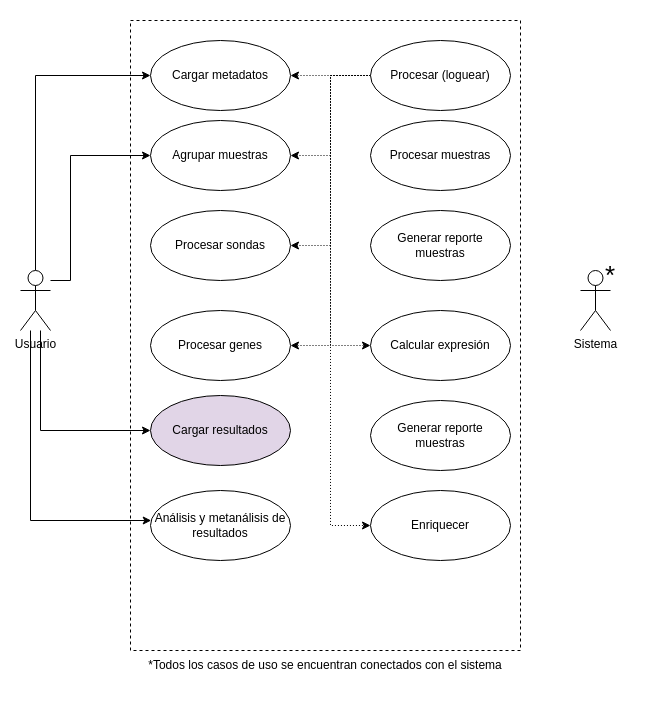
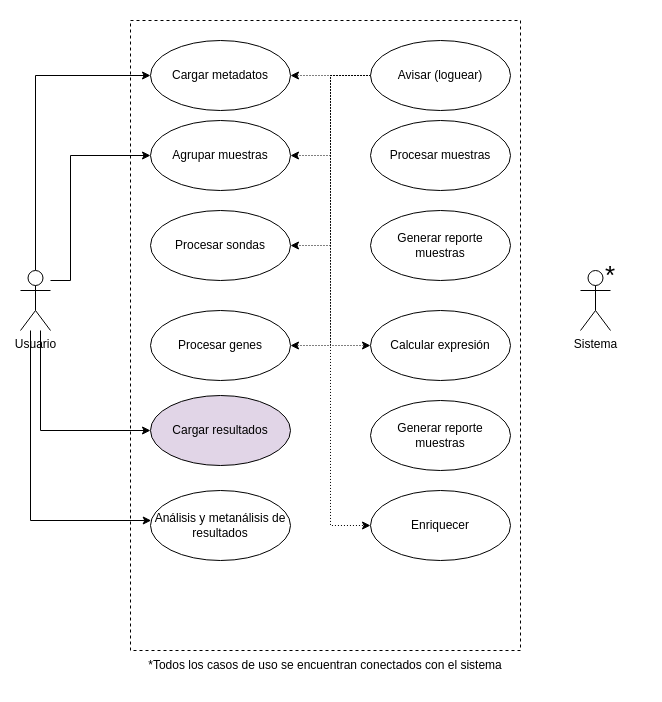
  <mxCell id="0" />
  <mxCell id="1" parent="0" />
  <mxCell id="2" value="" style="text;strokeColor=default;fillColor=none;align=left;verticalAlign=middle;spacingTop=-1;spacingLeft=4;spacingRight=4;rotatable=0;labelPosition=right;points=[];portConstraint=eastwest;strokeWidth=1;dashed=1;" vertex="1" parent="1"><mxGeometry x="130" y="20" width="390" height="630" as="geometry" /></mxCell>
  <mxCell id="3" style="edgeStyle=orthogonalEdgeStyle;rounded=0;orthogonalLoop=1;jettySize=auto;html=1;" edge="1" parent="1" source="7" target="8"><mxGeometry relative="1" as="geometry"><Array as="points"><mxPoint x="70" y="280" /><mxPoint x="70" y="155" /></Array></mxGeometry></mxCell>
  <mxCell id="4" style="edgeStyle=orthogonalEdgeStyle;rounded=0;orthogonalLoop=1;jettySize=auto;html=1;" edge="1" parent="1" source="7" target="28"><mxGeometry relative="1" as="geometry"><Array as="points"><mxPoint x="30" y="520" /></Array></mxGeometry></mxCell>
  <mxCell id="5" style="edgeStyle=orthogonalEdgeStyle;rounded=0;orthogonalLoop=1;jettySize=auto;html=1;" edge="1" parent="1" source="7" target="25"><mxGeometry relative="1" as="geometry"><Array as="points"><mxPoint x="35" y="75" /></Array></mxGeometry></mxCell>
  <mxCell id="6" style="edgeStyle=orthogonalEdgeStyle;rounded=0;orthogonalLoop=1;jettySize=auto;html=1;" edge="1" parent="1" source="7" target="26"><mxGeometry relative="1" as="geometry"><Array as="points"><mxPoint x="40" y="430" /></Array></mxGeometry></mxCell>
  <mxCell id="7" value="Usuario" style="shape=umlActor;verticalLabelPosition=bottom;verticalAlign=top;html=1;" vertex="1" parent="1"><mxGeometry x="20" y="270" width="30" height="60" as="geometry" /></mxCell>
  <mxCell id="8" value="Agrupar muestras" style="ellipse;whiteSpace=wrap;html=1;" vertex="1" parent="1"><mxGeometry x="150" y="120" width="140" height="70" as="geometry" /></mxCell>
  <mxCell id="9" value="Procesar muestras" style="ellipse;whiteSpace=wrap;html=1;" vertex="1" parent="1"><mxGeometry x="370" y="120" width="140" height="70" as="geometry" /></mxCell>
  <mxCell id="10" value="Sistema" style="shape=umlActor;verticalLabelPosition=bottom;verticalAlign=top;html=1;" vertex="1" parent="1"><mxGeometry x="580" y="270" width="30" height="60" as="geometry" /></mxCell>
  <mxCell id="11" value="Enriquecer" style="ellipse;whiteSpace=wrap;html=1;" vertex="1" parent="1"><mxGeometry x="370" y="490" width="140" height="70" as="geometry" /></mxCell>
  <mxCell id="12" style="edgeStyle=orthogonalEdgeStyle;rounded=0;orthogonalLoop=1;jettySize=auto;html=1;entryX=1;entryY=0.5;entryDx=0;entryDy=0;dashed=1;dashPattern=1 2;" edge="1" parent="1" source="18" target="8"><mxGeometry relative="1" as="geometry" /></mxCell>
  <mxCell id="13" style="edgeStyle=orthogonalEdgeStyle;rounded=0;orthogonalLoop=1;jettySize=auto;html=1;dashed=1;dashPattern=1 2;entryX=0;entryY=0.5;entryDx=0;entryDy=0;entryPerimeter=0;" edge="1" parent="1" source="18" target="22"><mxGeometry relative="1" as="geometry"><Array as="points"><mxPoint x="330" y="75" /><mxPoint x="330" y="345" /></Array></mxGeometry></mxCell>
  <mxCell id="14" style="edgeStyle=orthogonalEdgeStyle;rounded=0;orthogonalLoop=1;jettySize=auto;html=1;dashed=1;dashPattern=1 2;" edge="1" parent="1" source="18" target="19"><mxGeometry relative="1" as="geometry"><Array as="points"><mxPoint x="330" y="75" /><mxPoint x="330" y="245" /></Array></mxGeometry></mxCell>
  <mxCell id="15" style="edgeStyle=orthogonalEdgeStyle;rounded=0;orthogonalLoop=1;jettySize=auto;html=1;dashed=1;dashPattern=1 2;" edge="1" parent="1" target="11"><mxGeometry relative="1" as="geometry"><Array as="points"><mxPoint x="330" y="75" /><mxPoint x="330" y="525" /></Array><mxPoint x="382.554" y="75" as="sourcePoint" /><mxPoint x="290" y="545" as="targetPoint" /></mxGeometry></mxCell>
  <mxCell id="16" style="edgeStyle=orthogonalEdgeStyle;rounded=0;orthogonalLoop=1;jettySize=auto;html=1;dashed=1;dashPattern=1 2;" edge="1" parent="1" source="18" target="25"><mxGeometry relative="1" as="geometry" /></mxCell>
  <mxCell id="17" style="edgeStyle=orthogonalEdgeStyle;rounded=0;orthogonalLoop=1;jettySize=auto;html=1;dashed=1;dashPattern=1 2;" edge="1" parent="1" source="18" target="21"><mxGeometry relative="1" as="geometry"><Array as="points"><mxPoint x="330" y="75" /><mxPoint x="330" y="345" /></Array></mxGeometry></mxCell>
- <mxCell id="18" value="Procesar (loguear)" style="ellipse;whiteSpace=wrap;html=1;" vertex="1" parent="1"><mxGeometry x="370" y="40" width="140" height="70" as="geometry" /></mxCell>
+ <mxCell id="18" value="Avisar (loguear)" style="ellipse;whiteSpace=wrap;html=1;" vertex="1" parent="1"><mxGeometry x="370" y="40" width="140" height="70" as="geometry" /></mxCell>
  <mxCell id="19" value="Procesar sondas" style="ellipse;whiteSpace=wrap;html=1;" vertex="1" parent="1"><mxGeometry x="150" y="210" width="140" height="70" as="geometry" /></mxCell>
  <mxCell id="20" value="Generar reporte muestras" style="ellipse;whiteSpace=wrap;html=1;" vertex="1" parent="1"><mxGeometry x="370" y="210" width="140" height="70" as="geometry" /></mxCell>
  <mxCell id="21" value="Procesar genes" style="ellipse;whiteSpace=wrap;html=1;" vertex="1" parent="1"><mxGeometry x="150" y="310" width="140" height="70" as="geometry" /></mxCell>
  <mxCell id="22" value="Calcular expresión" style="ellipse;whiteSpace=wrap;html=1;" vertex="1" parent="1"><mxGeometry x="370" y="310" width="140" height="70" as="geometry" /></mxCell>
  <mxCell id="23" value="*Todos los casos de uso se encuentran conectados con el sistema" style="text;html=1;strokeColor=none;fillColor=none;align=center;verticalAlign=middle;whiteSpace=wrap;rounded=0;" vertex="1" parent="1"><mxGeometry x="130" y="650" width="390" height="30" as="geometry" /></mxCell>
  <mxCell id="24" value="*" style="text;html=1;strokeColor=none;fillColor=none;align=center;verticalAlign=middle;whiteSpace=wrap;rounded=0;fontSize=26;" vertex="1" parent="1"><mxGeometry x="580" y="260" width="60" height="30" as="geometry" /></mxCell>
  <mxCell id="25" value="Cargar metadatos" style="ellipse;whiteSpace=wrap;html=1;" vertex="1" parent="1"><mxGeometry x="150" y="40" width="140" height="70" as="geometry" /></mxCell>
  <mxCell id="26" value="Cargar resultados" style="ellipse;whiteSpace=wrap;html=1;fillColor=#e1d5e7;" vertex="1" parent="1"><mxGeometry x="150" y="395" width="140" height="70" as="geometry" /></mxCell>
  <mxCell id="27" value="Generar reporte muestras" style="ellipse;whiteSpace=wrap;html=1;" vertex="1" parent="1"><mxGeometry x="370" y="400" width="140" height="70" as="geometry" /></mxCell>
  <mxCell id="28" value="Análisis y metanálisis de resultados" style="ellipse;whiteSpace=wrap;html=1;" vertex="1" parent="1"><mxGeometry x="150" y="490" width="140" height="70" as="geometry" /></mxCell>
